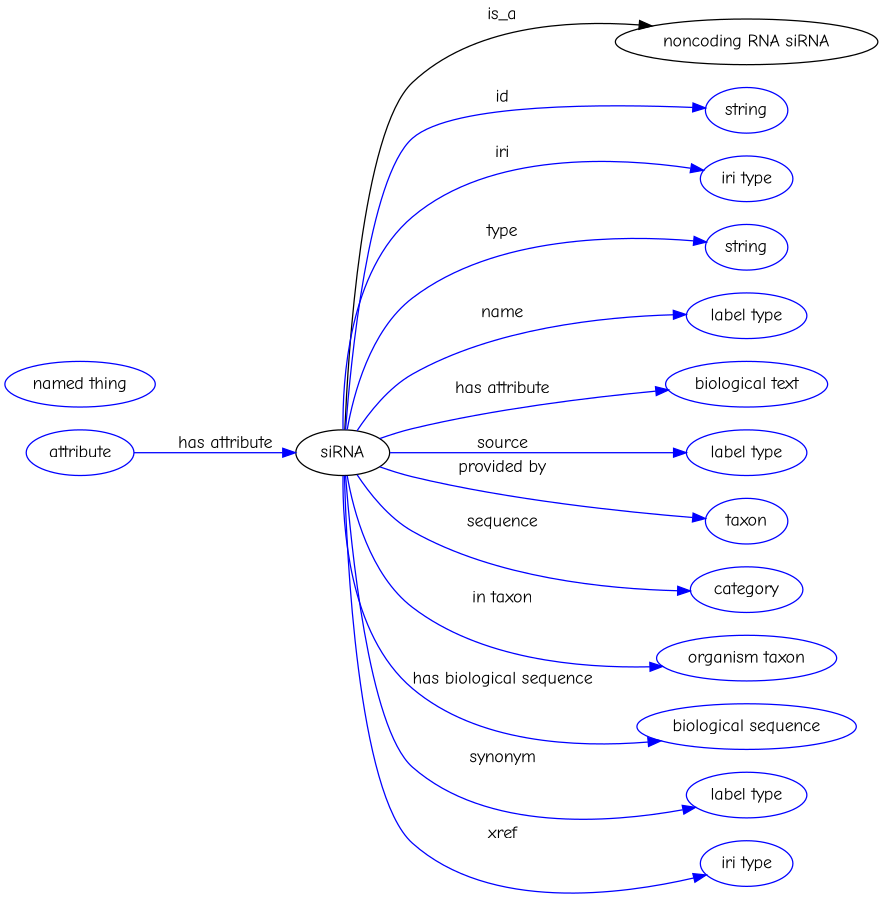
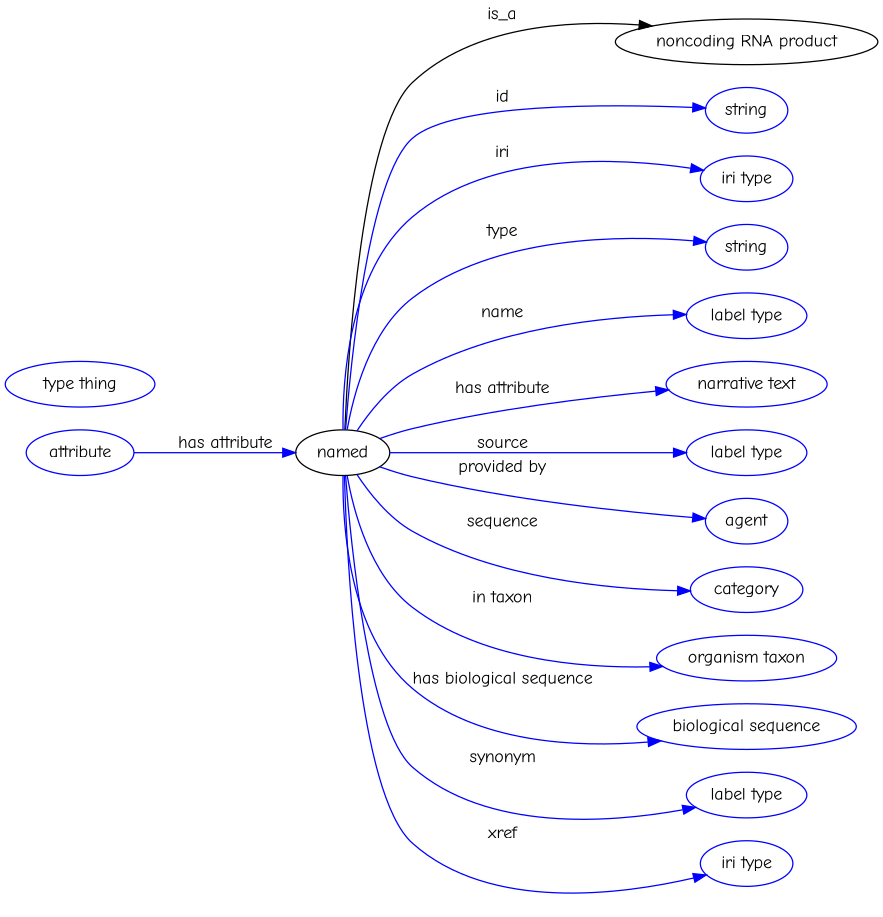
  digraph {
    fontname="Comic Neue"
    rankdir=LR
    node [fontname="Comic Neue" color=blue]
    edge [fontname="Comic Neue" color=blue style=solid]
-   n1 [height=0.5 label=siRNA width=0.97491 color=""]
-   "noncoding RNA product" [height=0.5 width=2.7261 label="noncoding RNA siRNA" color=""]
+   n1 [height=0.5 label=named width=0.97491 color=""]
+   "noncoding RNA product" [height=0.5 width=2.7261 color=""]
    n3 [height=0.5 label=string width=0.84854]
    n4 [height=0.5 label="iri type" width=1.011]
    n5 [height=0.5 label=string width=0.84854]
    n6 [height=0.5 label="label type" width=1.2638]
-   n7 [height=0.5 label="biological text" width=1.6068]
+   n7 [height=0.5 label="narrative text" width=1.6068]
    n8 [height=0.5 label="label type" width=1.2638]
-   n9 [height=0.5 label=taxon width=0.83048]
+   n9 [height=0.5 label=agent width=0.83048]
    category [height=0.5 width=1.1374]
    n11 [height=0.5 label="organism taxon" width=1.8234]
    n12 [height=0.5 label="biological sequence" width=2.2387]
    n13 [height=0.5 label="label type" width=1.2638]
    n14 [height=0.5 label="iri type" width=1.011]
    n15 [height=0.5 label=attribute width=1.1193]
-   n16 [height=0.5 label="named thing" width=1.5346]
+   n16 [height=0.5 label="type thing" width=1.5346]
    n1 -> "noncoding RNA product" [label=is_a color="" style=""]
    n1 -> n3 [label=id]
    n1 -> n4 [label=iri]
    n1 -> n5 [label=type]
    n1 -> n6 [label=name]
    n1 -> n7 [label="has attribute"]
    n1 -> n8 [label=source]
    n1 -> n9 [label="provided by"]
    n1 -> category [label=sequence]
    n1 -> n11 [label="in taxon"]
    n1 -> n12 [label="has biological sequence"]
    n1 -> n13 [label=synonym]
    n1 -> n14 [label=xref]
    n15 -> n1 [label="has attribute"]
  }
